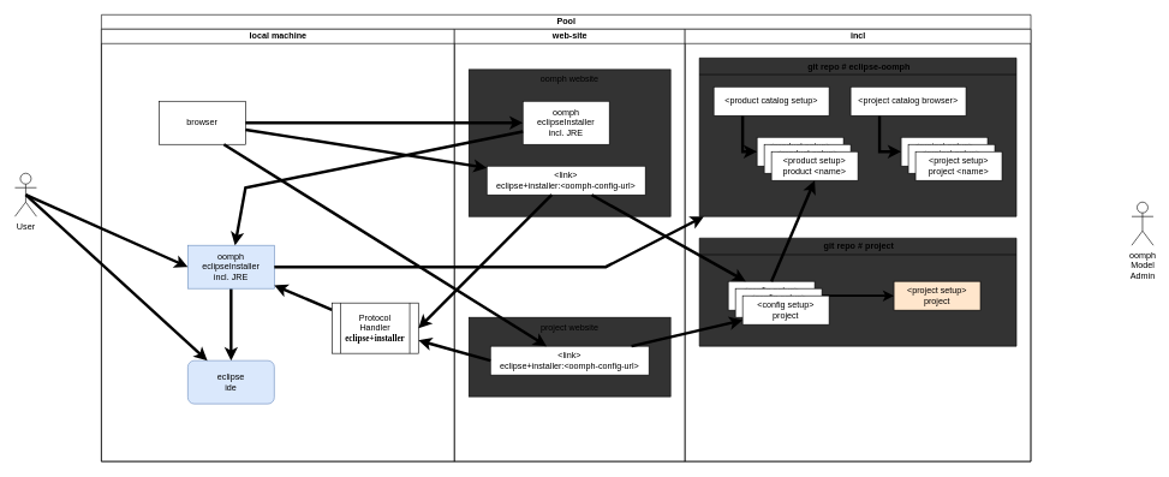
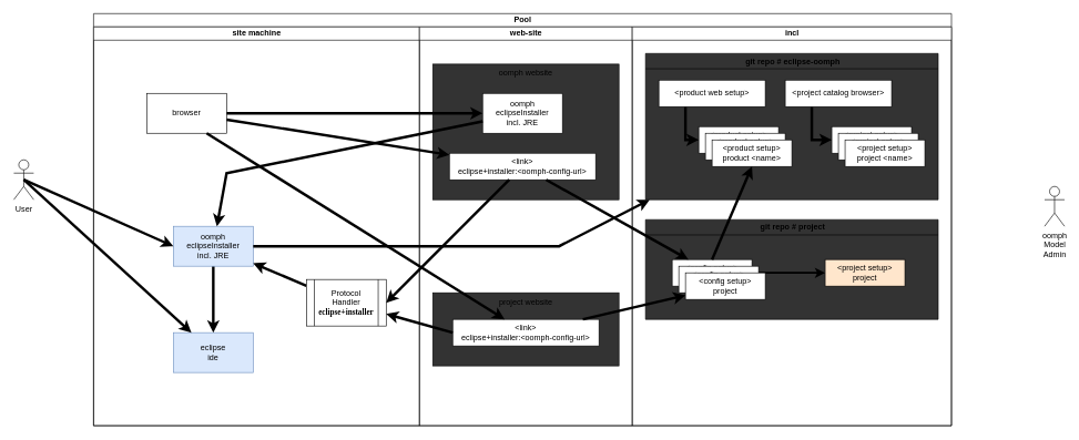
  <mxCell id="0" />
  <mxCell id="1" parent="0" />
  <mxCell id="2" value="Pool" style="swimlane;childLayout=stackLayout;resizeParent=1;resizeParentMax=0;startSize=20;html=1;" vertex="1" parent="1"><mxGeometry x="140" y="20" width="1290" height="620" as="geometry" /></mxCell>
- <mxCell id="3" value="local machine" style="swimlane;startSize=20;html=1;" vertex="1" parent="2"><mxGeometry y="20" width="490" height="600" as="geometry" /></mxCell>
+ <mxCell id="3" value="site machine" style="swimlane;startSize=20;html=1;" vertex="1" parent="2"><mxGeometry y="20" width="490" height="600" as="geometry" /></mxCell>
  <mxCell id="4" style="edgeStyle=orthogonalEdgeStyle;rounded=0;orthogonalLoop=1;jettySize=auto;html=1;exitX=0.5;exitY=1;exitDx=0;exitDy=0;entryX=0.5;entryY=0;entryDx=0;entryDy=0;strokeWidth=4;" edge="1" parent="3" source="5" target="9"><mxGeometry relative="1" as="geometry" /></mxCell>
  <mxCell id="5" value="oomph eclipseInstaller&lt;br&gt;incl. JRE" style="rounded=0;whiteSpace=wrap;html=1;fillColor=#dae8fc;gradientColor=none;strokeColor=#6c8ebf;fontColor=#000000;" vertex="1" parent="3"><mxGeometry x="120.0" y="300" width="120" height="60" as="geometry" /></mxCell>
  <mxCell id="6" style="rounded=0;orthogonalLoop=1;jettySize=auto;html=1;strokeWidth=4;" edge="1" parent="3" source="7" target="5"><mxGeometry relative="1" as="geometry" /></mxCell>
  <mxCell id="7" value="Protocol&lt;br&gt;Handler&lt;br&gt;&lt;font face=&quot;Lucida Console&quot;&gt;&lt;b&gt;eclipse+installer&lt;/b&gt;&lt;/font&gt;" style="shape=process;whiteSpace=wrap;html=1;backgroundOutline=1;" vertex="1" parent="3"><mxGeometry x="320" y="380" width="120" height="70" as="geometry" /></mxCell>
  <mxCell id="8" value="browser" style="rounded=0;whiteSpace=wrap;html=1;" vertex="1" parent="3"><mxGeometry x="80" y="100" width="120" height="60" as="geometry" /></mxCell>
- <mxCell id="9" value="eclipse&lt;br&gt;ide" style="whiteSpace=wrap;html=1;fillColor=#dae8fc;gradientColor=none;strokeColor=#6c8ebf;fontColor=#000000;rounded=1;" vertex="1" parent="3"><mxGeometry x="120.0" y="460" width="120" height="60" as="geometry" /></mxCell>
+ <mxCell id="9" value="eclipse&lt;br&gt;ide" style="rounded=0;whiteSpace=wrap;html=1;fillColor=#dae8fc;gradientColor=none;strokeColor=#6c8ebf;fontColor=#000000;" vertex="1" parent="3"><mxGeometry x="120.0" y="460" width="120" height="60" as="geometry" /></mxCell>
  <mxCell id="10" value="web-site" style="swimlane;startSize=20;html=1;" vertex="1" parent="2"><mxGeometry x="490" y="20" width="320" height="600" as="geometry" /></mxCell>
  <mxCell id="11" value="oomph website" style="rounded=0;whiteSpace=wrap;html=1;horizontal=1;verticalAlign=top;fillStyle=auto;fillColor=#333333;" vertex="1" parent="10"><mxGeometry x="20" y="56" width="280" height="204" as="geometry" /></mxCell>
  <mxCell id="12" value="oomph eclipseInstaller&lt;br&gt;incl. JRE" style="rounded=0;whiteSpace=wrap;html=1;" vertex="1" parent="10"><mxGeometry x="95.0" y="100" width="120" height="60" as="geometry" /></mxCell>
  <mxCell id="13" value="&amp;lt;link&amp;gt;&lt;br&gt;eclipse+installer:&amp;lt;oomph-config-url&amp;gt;" style="rounded=0;whiteSpace=wrap;html=1;" vertex="1" parent="10"><mxGeometry x="45" y="190" width="220" height="40" as="geometry" /></mxCell>
  <mxCell id="14" value="project website" style="rounded=0;whiteSpace=wrap;html=1;horizontal=1;verticalAlign=top;fillColor=#333333;" vertex="1" parent="10"><mxGeometry x="20" y="400" width="280" height="110" as="geometry" /></mxCell>
  <mxCell id="15" value="&amp;lt;link&amp;gt;&lt;br&gt;eclipse+installer:&amp;lt;oomph-config-url&amp;gt;" style="rounded=0;whiteSpace=wrap;html=1;" vertex="1" parent="10"><mxGeometry x="50" y="440" width="220" height="40" as="geometry" /></mxCell>
  <mxCell id="16" style="rounded=0;orthogonalLoop=1;jettySize=auto;html=1;strokeWidth=4;" edge="1" parent="2" source="8" target="12"><mxGeometry relative="1" as="geometry" /></mxCell>
  <mxCell id="17" style="rounded=0;orthogonalLoop=1;jettySize=auto;html=1;strokeWidth=4;" edge="1" parent="2" source="12" target="5"><mxGeometry relative="1" as="geometry"><Array as="points"><mxPoint x="200" y="240" /></Array></mxGeometry></mxCell>
  <mxCell id="18" style="rounded=0;orthogonalLoop=1;jettySize=auto;html=1;entryX=1;entryY=0.5;entryDx=0;entryDy=0;strokeWidth=4;" edge="1" parent="2" source="13" target="7"><mxGeometry relative="1" as="geometry" /></mxCell>
  <mxCell id="19" style="rounded=0;orthogonalLoop=1;jettySize=auto;html=1;strokeWidth=4;" edge="1" parent="2" source="8" target="13"><mxGeometry relative="1" as="geometry" /></mxCell>
  <mxCell id="20" value="incl" style="swimlane;startSize=20;html=1;gradientColor=none;swimlaneFillColor=none;fillColor=default;" vertex="1" parent="2"><mxGeometry x="810" y="20" width="480" height="600" as="geometry" /></mxCell>
  <mxCell id="21" value="&amp;nbsp;git repo # project" style="swimlane;whiteSpace=wrap;html=1;fillColor=#333333;swimlaneFillColor=#333333;" vertex="1" parent="20"><mxGeometry x="20" y="290" width="440" height="150" as="geometry" /></mxCell>
  <mxCell id="22" style="edgeStyle=orthogonalEdgeStyle;rounded=0;orthogonalLoop=1;jettySize=auto;html=1;exitX=1;exitY=0.5;exitDx=0;exitDy=0;entryX=0;entryY=0.5;entryDx=0;entryDy=0;strokeWidth=3;" edge="1" parent="21" source="23" target="24"><mxGeometry relative="1" as="geometry" /></mxCell>
  <mxCell id="23" value="&amp;lt;config setup&amp;gt;&lt;br&gt;project" style="rounded=0;whiteSpace=wrap;html=1;" vertex="1" parent="21"><mxGeometry x="40" y="60" width="120" height="40" as="geometry" /></mxCell>
  <mxCell id="24" value="&amp;lt;project setup&amp;gt;&lt;br&gt;project" style="rounded=0;whiteSpace=wrap;html=1;fillColor=#ffe6cc;" vertex="1" parent="21"><mxGeometry x="270" y="60" width="120" height="40" as="geometry" /></mxCell>
  <mxCell id="25" value="&amp;nbsp;git repo # eclipse-oomph" style="swimlane;whiteSpace=wrap;html=1;swimlaneFillColor=#333333;fillColor=#333333;" vertex="1" parent="20"><mxGeometry x="20" y="40" width="440" height="220" as="geometry"><mxRectangle x="20" y="40" width="190" height="30" as="alternateBounds" /></mxGeometry></mxCell>
  <mxCell id="26" value="&amp;lt;project setup&amp;gt;&lt;br&gt;project &amp;lt;name&amp;gt;" style="rounded=0;whiteSpace=wrap;html=1;" vertex="1" parent="25"><mxGeometry x="280" y="110" width="120" height="40" as="geometry" /></mxCell>
  <mxCell id="27" style="edgeStyle=orthogonalEdgeStyle;rounded=0;orthogonalLoop=1;jettySize=auto;html=1;exitX=0.25;exitY=1;exitDx=0;exitDy=0;entryX=0;entryY=0.5;entryDx=0;entryDy=0;strokeWidth=4;" edge="1" parent="25" source="28" target="31"><mxGeometry relative="1" as="geometry" /></mxCell>
- <mxCell id="28" value="&amp;lt;product catalog setup&amp;gt;" style="rounded=0;whiteSpace=wrap;html=1;" vertex="1" parent="25"><mxGeometry x="20" y="40" width="160" height="40" as="geometry" /></mxCell>
+ <mxCell id="28" value="&amp;lt;product web setup&amp;gt;" style="rounded=0;whiteSpace=wrap;html=1;" vertex="1" parent="25"><mxGeometry x="20" y="40" width="160" height="40" as="geometry" /></mxCell>
  <mxCell id="29" style="rounded=0;orthogonalLoop=1;jettySize=auto;html=1;exitX=0.25;exitY=1;exitDx=0;exitDy=0;entryX=0;entryY=0.5;entryDx=0;entryDy=0;edgeStyle=orthogonalEdgeStyle;strokeWidth=4;" edge="1" parent="25" source="30" target="26"><mxGeometry relative="1" as="geometry" /></mxCell>
  <mxCell id="30" value="&amp;lt;project catalog browser&amp;gt;" style="rounded=0;whiteSpace=wrap;html=1;" vertex="1" parent="25"><mxGeometry x="210" y="40" width="160" height="40" as="geometry" /></mxCell>
  <mxCell id="31" value="&amp;lt;product setup&amp;gt;&lt;br&gt;product &amp;lt;name&amp;gt;" style="rounded=0;whiteSpace=wrap;html=1;" vertex="1" parent="25"><mxGeometry x="80" y="110" width="120" height="40" as="geometry" /></mxCell>
  <mxCell id="32" value="&amp;lt;product setup&amp;gt;&lt;br&gt;product &amp;lt;name&amp;gt;" style="rounded=0;whiteSpace=wrap;html=1;" vertex="1" parent="25"><mxGeometry x="90" y="120" width="120" height="40" as="geometry" /></mxCell>
  <mxCell id="33" value="&amp;lt;product setup&amp;gt;&lt;br&gt;product &amp;lt;name&amp;gt;" style="rounded=0;whiteSpace=wrap;html=1;" vertex="1" parent="25"><mxGeometry x="100" y="130" width="120" height="40" as="geometry" /></mxCell>
  <mxCell id="34" value="&amp;lt;project setup&amp;gt;&lt;br&gt;project &amp;lt;name&amp;gt;" style="rounded=0;whiteSpace=wrap;html=1;" vertex="1" parent="25"><mxGeometry x="290" y="120" width="120" height="40" as="geometry" /></mxCell>
  <mxCell id="35" value="&amp;lt;project setup&amp;gt;&lt;br&gt;project &amp;lt;name&amp;gt;" style="rounded=0;whiteSpace=wrap;html=1;" vertex="1" parent="25"><mxGeometry x="300" y="130" width="120" height="40" as="geometry" /></mxCell>
  <mxCell id="36" style="rounded=0;orthogonalLoop=1;jettySize=auto;html=1;exitX=0.5;exitY=0;exitDx=0;exitDy=0;entryX=0.5;entryY=1;entryDx=0;entryDy=0;strokeWidth=4;" edge="1" parent="20" source="23" target="33"><mxGeometry relative="1" as="geometry"><mxPoint x="-180" y="210" as="targetPoint" /></mxGeometry></mxCell>
  <mxCell id="37" style="rounded=0;orthogonalLoop=1;jettySize=auto;html=1;strokeWidth=4;" edge="1" parent="2" source="13" target="23"><mxGeometry relative="1" as="geometry" /></mxCell>
  <mxCell id="38" style="rounded=0;orthogonalLoop=1;jettySize=auto;html=1;strokeWidth=4;" edge="1" parent="2" source="5" target="25"><mxGeometry relative="1" as="geometry"><mxPoint x="330" y="308" as="sourcePoint" /><mxPoint x="1040" y="90" as="targetPoint" /><Array as="points"><mxPoint x="700" y="350" /></Array></mxGeometry></mxCell>
  <mxCell id="39" style="rounded=0;orthogonalLoop=1;jettySize=auto;html=1;exitX=0.75;exitY=1;exitDx=0;exitDy=0;strokeWidth=4;" edge="1" parent="2" source="8" target="15"><mxGeometry relative="1" as="geometry" /></mxCell>
  <mxCell id="40" style="rounded=0;orthogonalLoop=1;jettySize=auto;html=1;exitX=0;exitY=0.5;exitDx=0;exitDy=0;strokeWidth=4;" edge="1" parent="2" source="15" target="7"><mxGeometry relative="1" as="geometry" /></mxCell>
  <mxCell id="41" value="User" style="shape=umlActor;verticalLabelPosition=bottom;verticalAlign=top;html=1;outlineConnect=0;" vertex="1" parent="1"><mxGeometry x="20" y="240" width="30" height="60" as="geometry" /></mxCell>
  <mxCell id="42" value="oomph&lt;br&gt;Model&lt;br&gt;Admin" style="shape=umlActor;verticalLabelPosition=bottom;verticalAlign=top;html=1;outlineConnect=0;" vertex="1" parent="1"><mxGeometry x="1570" y="280" width="30" height="60" as="geometry" /></mxCell>
  <mxCell id="43" style="rounded=0;orthogonalLoop=1;jettySize=auto;html=1;exitX=0.5;exitY=0.5;exitDx=0;exitDy=0;exitPerimeter=0;entryX=0;entryY=0.5;entryDx=0;entryDy=0;strokeWidth=4;" edge="1" parent="1" source="41" target="5"><mxGeometry relative="1" as="geometry"><mxPoint x="35" y="240" as="sourcePoint" /><mxPoint x="144" y="170" as="targetPoint" /></mxGeometry></mxCell>
  <mxCell id="44" style="rounded=0;orthogonalLoop=1;jettySize=auto;html=1;exitX=0.5;exitY=0.5;exitDx=0;exitDy=0;exitPerimeter=0;strokeWidth=4;" edge="1" parent="1" source="41" target="9"><mxGeometry relative="1" as="geometry"><mxPoint x="35" y="240" as="sourcePoint" /><mxPoint x="161" y="162" as="targetPoint" /></mxGeometry></mxCell>
  <mxCell id="45" style="rounded=0;orthogonalLoop=1;jettySize=auto;html=1;strokeWidth=4;" edge="1" parent="1" source="15" target="47"><mxGeometry relative="1" as="geometry"><mxPoint x="831" y="280" as="sourcePoint" /><mxPoint x="1100" y="570" as="targetPoint" /></mxGeometry></mxCell>
  <mxCell id="46" value="&amp;lt;config setup&amp;gt;&lt;br&gt;project" style="rounded=0;whiteSpace=wrap;html=1;" vertex="1" parent="1"><mxGeometry x="1020" y="400" width="120" height="40" as="geometry" /></mxCell>
  <mxCell id="47" value="&amp;lt;config setup&amp;gt;&lt;br&gt;project" style="rounded=0;whiteSpace=wrap;html=1;" vertex="1" parent="1"><mxGeometry x="1030" y="410" width="120" height="40" as="geometry" /></mxCell>
